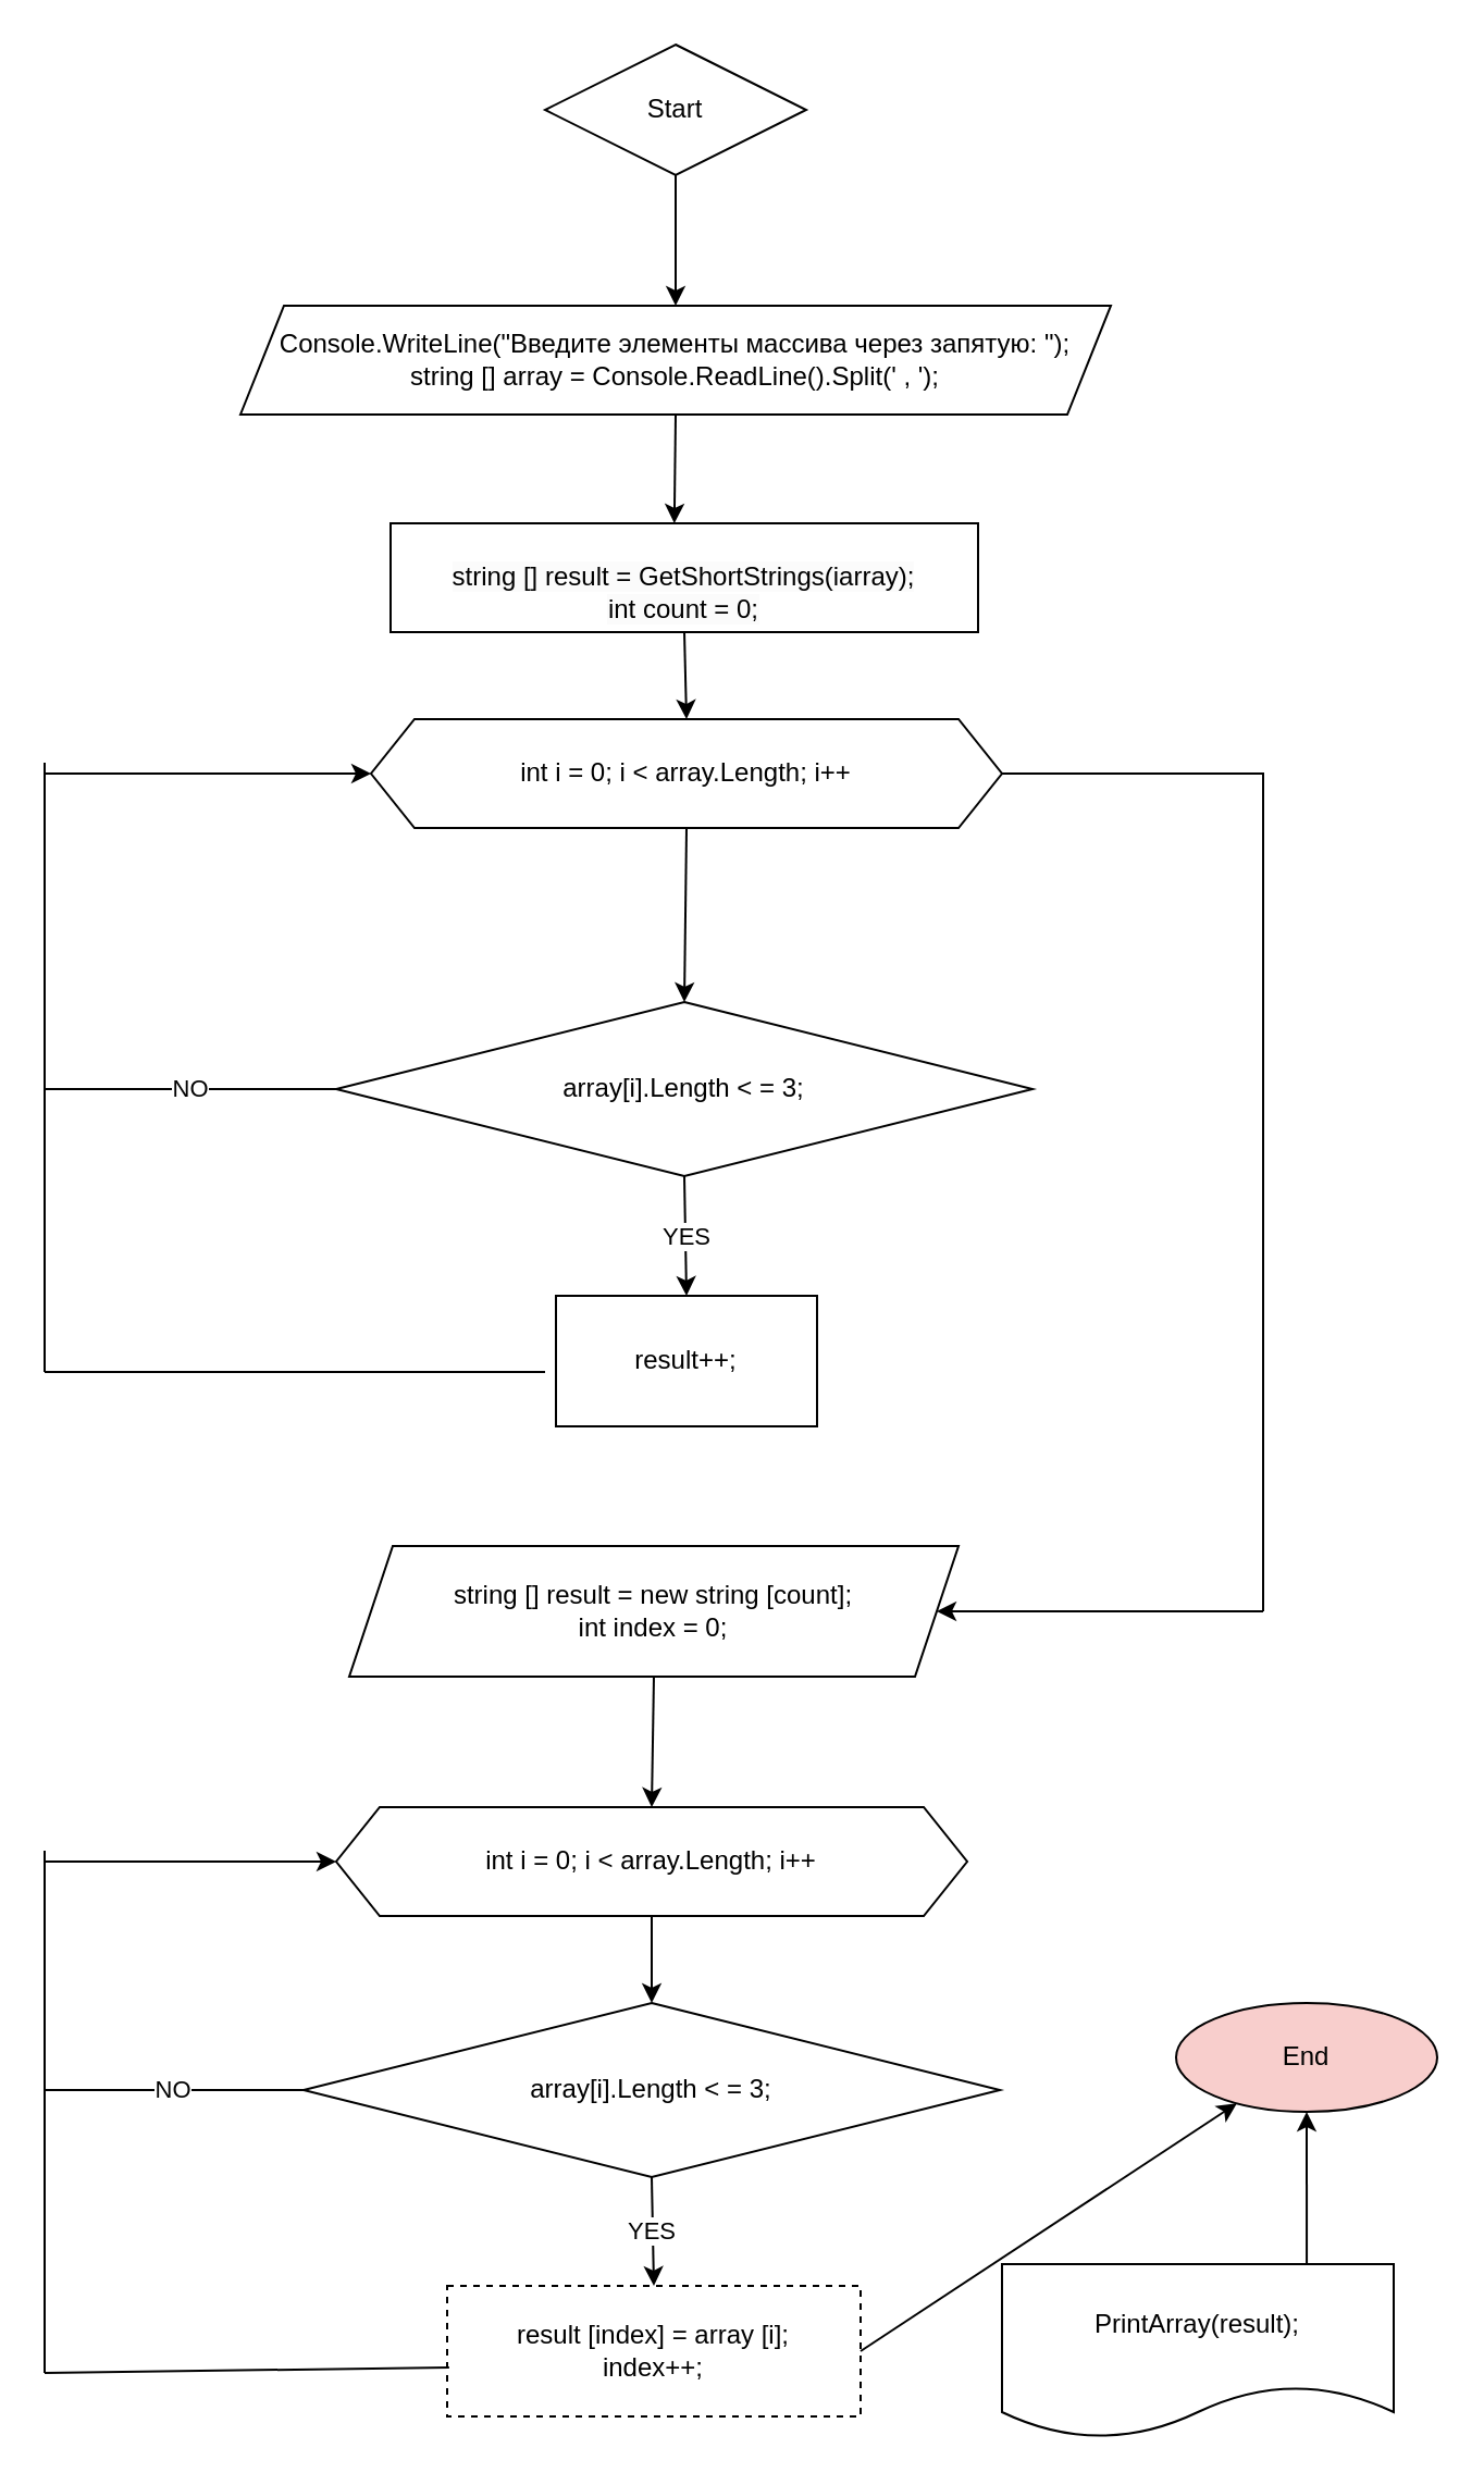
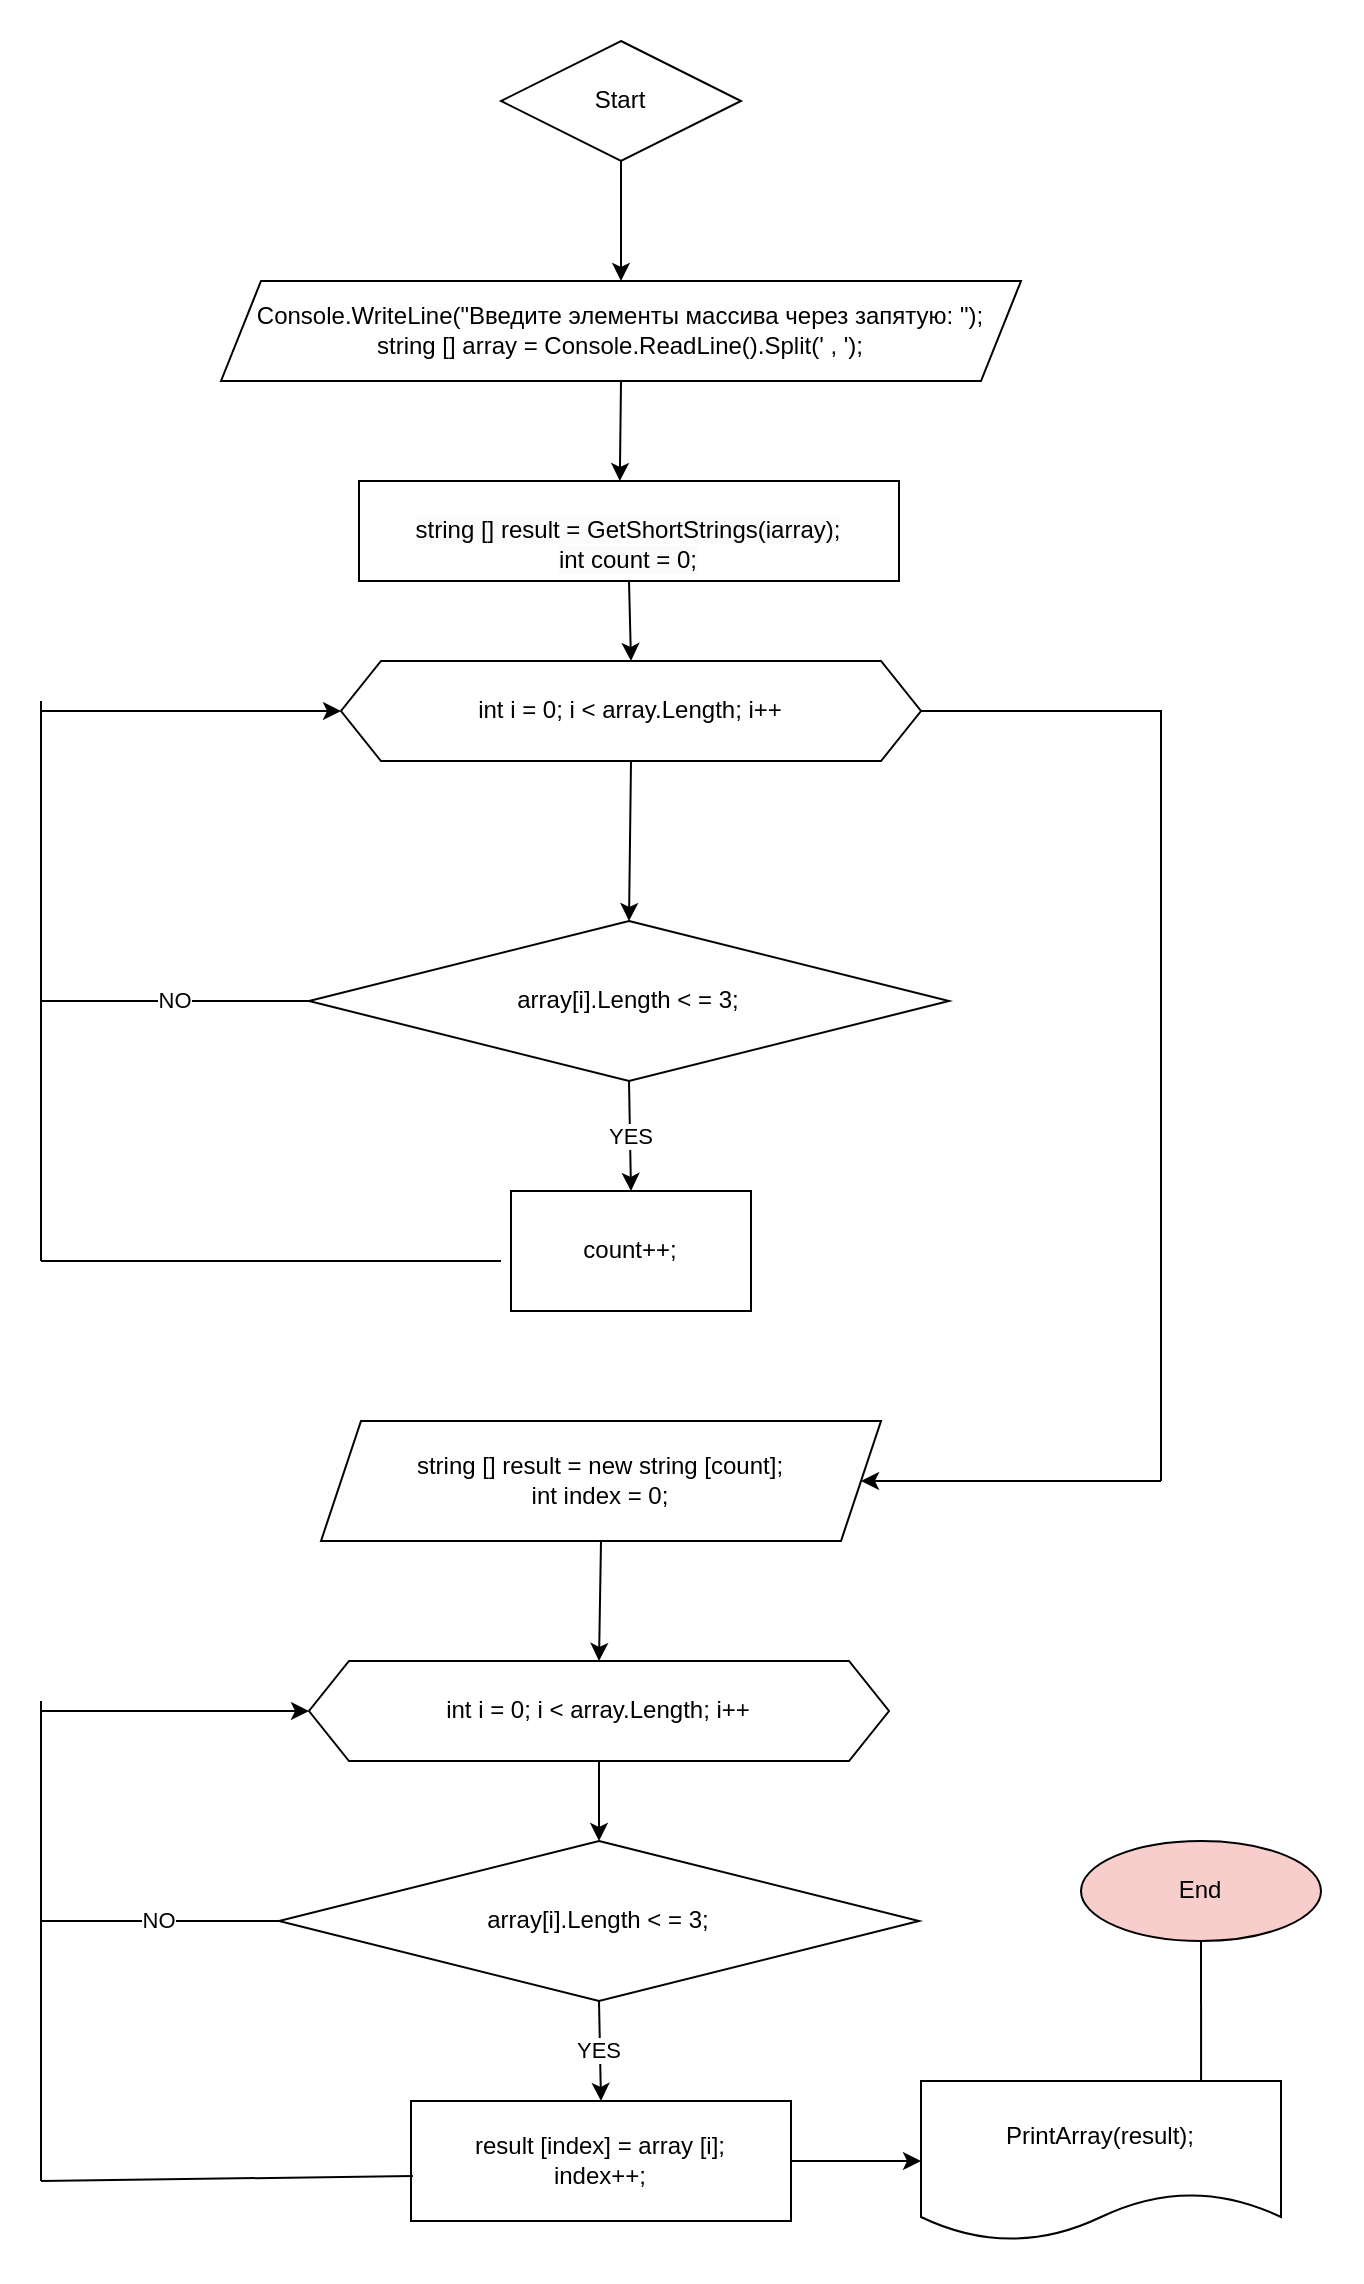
  <mxCell id="0" />
  <mxCell id="1" parent="0" />
  <mxCell id="2" value="Start" style="rhombus;whiteSpace=wrap;html=1;" vertex="1" parent="1"><mxGeometry x="250" y="20" width="120" height="60" as="geometry" /></mxCell>
  <mxCell id="3" value="" style="endArrow=classic;html=1;rounded=0;exitX=0.5;exitY=1;exitDx=0;exitDy=0;" edge="1" parent="1" source="22"><mxGeometry width="50" height="50" relative="1" as="geometry"><mxPoint x="280" y="300" as="sourcePoint" /><mxPoint x="310" y="170" as="targetPoint" /></mxGeometry></mxCell>
  <mxCell id="4" value="array[i].Length &amp;lt; = 3;" style="rhombus;whiteSpace=wrap;html=1;" vertex="1" parent="1"><mxGeometry x="154" y="460" width="320" height="80" as="geometry" /></mxCell>
  <mxCell id="5" value="int i = 0; i &amp;lt; array.Length; i++" style="shape=hexagon;perimeter=hexagonPerimeter2;whiteSpace=wrap;html=1;fixedSize=1;" vertex="1" parent="1"><mxGeometry x="170" y="330" width="290" height="50" as="geometry" /></mxCell>
  <mxCell id="6" value="" style="endArrow=classic;html=1;rounded=0;entryX=0.5;entryY=0;entryDx=0;entryDy=0;exitX=0.5;exitY=1;exitDx=0;exitDy=0;" edge="1" parent="1" source="34" target="5"><mxGeometry width="50" height="50" relative="1" as="geometry"><mxPoint x="310" y="270" as="sourcePoint" /><mxPoint x="330" y="250" as="targetPoint" /></mxGeometry></mxCell>
  <mxCell id="7" value="YES" style="endArrow=classic;html=1;rounded=0;exitX=0.5;exitY=1;exitDx=0;exitDy=0;entryX=0.5;entryY=0;entryDx=0;entryDy=0;" edge="1" parent="1" source="4" target="8"><mxGeometry width="50" height="50" relative="1" as="geometry"><mxPoint x="280" y="620" as="sourcePoint" /><mxPoint x="315" y="690" as="targetPoint" /></mxGeometry></mxCell>
- <mxCell id="8" value="result++;" style="rounded=0;whiteSpace=wrap;html=1;" vertex="1" parent="1"><mxGeometry x="255" y="595" width="120" height="60" as="geometry" /></mxCell>
+ <mxCell id="8" value="count++;" style="rounded=0;whiteSpace=wrap;html=1;" vertex="1" parent="1"><mxGeometry x="255" y="595" width="120" height="60" as="geometry" /></mxCell>
  <mxCell id="9" value="" style="endArrow=none;html=1;rounded=0;" edge="1" parent="1"><mxGeometry width="50" height="50" relative="1" as="geometry"><mxPoint x="20" y="520" as="sourcePoint" /><mxPoint x="20" y="350" as="targetPoint" /><Array as="points"><mxPoint x="20" y="460" /></Array></mxGeometry></mxCell>
  <mxCell id="10" value="NO" style="endArrow=none;html=1;rounded=0;exitX=0;exitY=0.5;exitDx=0;exitDy=0;" edge="1" parent="1" source="4"><mxGeometry width="50" height="50" relative="1" as="geometry"><mxPoint x="280" y="460" as="sourcePoint" /><mxPoint x="20" y="500" as="targetPoint" /></mxGeometry></mxCell>
  <mxCell id="11" value="" style="endArrow=classic;html=1;rounded=0;entryX=0;entryY=0.5;entryDx=0;entryDy=0;" edge="1" parent="1" target="5"><mxGeometry width="50" height="50" relative="1" as="geometry"><mxPoint x="20" y="355" as="sourcePoint" /><mxPoint x="160" y="419.5" as="targetPoint" /></mxGeometry></mxCell>
  <mxCell id="12" value="" style="endArrow=none;html=1;rounded=0;" edge="1" parent="1"><mxGeometry width="50" height="50" relative="1" as="geometry"><mxPoint x="20" y="630" as="sourcePoint" /><mxPoint x="20" y="520" as="targetPoint" /></mxGeometry></mxCell>
  <mxCell id="13" value="" style="endArrow=none;html=1;rounded=0;" edge="1" parent="1"><mxGeometry width="50" height="50" relative="1" as="geometry"><mxPoint x="20" y="630" as="sourcePoint" /><mxPoint x="250" y="630" as="targetPoint" /></mxGeometry></mxCell>
  <mxCell id="14" value="" style="endArrow=none;html=1;rounded=0;entryX=1;entryY=0.5;entryDx=0;entryDy=0;" edge="1" parent="1" target="5"><mxGeometry width="50" height="50" relative="1" as="geometry"><mxPoint x="580" y="370" as="sourcePoint" /><mxPoint x="330" y="490" as="targetPoint" /><Array as="points"><mxPoint x="580" y="355" /></Array></mxGeometry></mxCell>
  <mxCell id="15" value="" style="endArrow=none;html=1;rounded=0;" edge="1" parent="1"><mxGeometry width="50" height="50" relative="1" as="geometry"><mxPoint x="580" y="740" as="sourcePoint" /><mxPoint x="580" y="370" as="targetPoint" /></mxGeometry></mxCell>
  <mxCell id="16" value="" style="endArrow=classic;html=1;rounded=0;" edge="1" parent="1" target="17"><mxGeometry width="50" height="50" relative="1" as="geometry"><mxPoint x="580" y="740" as="sourcePoint" /><mxPoint x="370" y="850" as="targetPoint" /></mxGeometry></mxCell>
  <mxCell id="17" value="string [] result = new string [count];&lt;br&gt;int index = 0;" style="shape=parallelogram;perimeter=parallelogramPerimeter;whiteSpace=wrap;html=1;fixedSize=1;" vertex="1" parent="1"><mxGeometry x="160" y="710" width="280" height="60" as="geometry" /></mxCell>
  <mxCell id="18" value="" style="endArrow=classic;html=1;rounded=0;exitX=0.5;exitY=1;exitDx=0;exitDy=0;entryX=0.5;entryY=0;entryDx=0;entryDy=0;" edge="1" parent="1" source="17" target="19"><mxGeometry width="50" height="50" relative="1" as="geometry"><mxPoint x="330" y="820" as="sourcePoint" /><mxPoint x="300" y="950" as="targetPoint" /></mxGeometry></mxCell>
  <mxCell id="19" value="int i = 0; i &amp;lt; array.Length; i++" style="shape=hexagon;perimeter=hexagonPerimeter2;whiteSpace=wrap;html=1;fixedSize=1;" vertex="1" parent="1"><mxGeometry x="154" y="830" width="290" height="50" as="geometry" /></mxCell>
  <mxCell id="20" value="array[i].Length &amp;lt; = 3;" style="rhombus;whiteSpace=wrap;html=1;" vertex="1" parent="1"><mxGeometry x="139" y="920" width="320" height="80" as="geometry" /></mxCell>
  <mxCell id="21" value="" style="endArrow=classic;html=1;rounded=0;exitX=0.5;exitY=1;exitDx=0;exitDy=0;" edge="1" parent="1" source="2" target="22"><mxGeometry width="50" height="50" relative="1" as="geometry"><mxPoint x="310" y="100" as="sourcePoint" /><mxPoint x="310" y="170" as="targetPoint" /></mxGeometry></mxCell>
  <mxCell id="22" value="Console.WriteLine(&quot;Введите элементы массива через запятую: &quot;);&lt;br&gt;string [] array = Console.ReadLine().Split(' , ');" style="shape=parallelogram;perimeter=parallelogramPerimeter;whiteSpace=wrap;html=1;fixedSize=1;" vertex="1" parent="1"><mxGeometry x="110" y="140" width="400" height="50" as="geometry" /></mxCell>
  <mxCell id="23" value="" style="endArrow=classic;html=1;rounded=0;exitX=0.5;exitY=1;exitDx=0;exitDy=0;entryX=0.5;entryY=0;entryDx=0;entryDy=0;" edge="1" parent="1" source="5" target="4"><mxGeometry width="50" height="50" relative="1" as="geometry"><mxPoint x="330" y="430" as="sourcePoint" /><mxPoint x="380" y="380" as="targetPoint" /></mxGeometry></mxCell>
  <mxCell id="24" value="" style="endArrow=classic;html=1;rounded=0;exitX=0.5;exitY=1;exitDx=0;exitDy=0;entryX=0.5;entryY=0;entryDx=0;entryDy=0;" edge="1" parent="1" source="19" target="20"><mxGeometry width="50" height="50" relative="1" as="geometry"><mxPoint x="330" y="990" as="sourcePoint" /><mxPoint x="380" y="940" as="targetPoint" /></mxGeometry></mxCell>
- <mxCell id="25" value="result [index] = array [i];&lt;br&gt;index++;" style="rounded=0;whiteSpace=wrap;html=1;dashed=1;" vertex="1" parent="1"><mxGeometry x="205" y="1050" width="190" height="60" as="geometry" /></mxCell>
+ <mxCell id="25" value="result [index] = array [i];&lt;br&gt;index++;" style="rounded=0;whiteSpace=wrap;html=1;" vertex="1" parent="1"><mxGeometry x="205" y="1050" width="190" height="60" as="geometry" /></mxCell>
  <mxCell id="26" value="YES" style="endArrow=classic;html=1;rounded=0;exitX=0.5;exitY=1;exitDx=0;exitDy=0;entryX=0.5;entryY=0;entryDx=0;entryDy=0;" edge="1" parent="1" source="20" target="25"><mxGeometry width="50" height="50" relative="1" as="geometry"><mxPoint x="330" y="910" as="sourcePoint" /><mxPoint x="380" y="860" as="targetPoint" /></mxGeometry></mxCell>
  <mxCell id="27" value="NO" style="endArrow=none;html=1;rounded=0;exitX=0;exitY=0.5;exitDx=0;exitDy=0;" edge="1" parent="1" source="20"><mxGeometry width="50" height="50" relative="1" as="geometry"><mxPoint x="130" y="960" as="sourcePoint" /><mxPoint x="20" y="960" as="targetPoint" /></mxGeometry></mxCell>
  <mxCell id="28" value="" style="endArrow=none;html=1;rounded=0;exitX=0.005;exitY=0.625;exitDx=0;exitDy=0;exitPerimeter=0;" edge="1" parent="1" source="25"><mxGeometry width="50" height="50" relative="1" as="geometry"><mxPoint x="200" y="1090" as="sourcePoint" /><mxPoint x="20" y="1090" as="targetPoint" /></mxGeometry></mxCell>
  <mxCell id="29" value="" style="endArrow=none;html=1;rounded=0;" edge="1" parent="1"><mxGeometry width="50" height="50" relative="1" as="geometry"><mxPoint x="20" y="1090" as="sourcePoint" /><mxPoint x="20" y="850" as="targetPoint" /></mxGeometry></mxCell>
  <mxCell id="30" value="" style="endArrow=classic;html=1;rounded=0;entryX=0;entryY=0.5;entryDx=0;entryDy=0;" edge="1" parent="1" target="19"><mxGeometry width="50" height="50" relative="1" as="geometry"><mxPoint x="20" y="855" as="sourcePoint" /><mxPoint x="380" y="940" as="targetPoint" /></mxGeometry></mxCell>
- <mxCell id="31" value="" style="endArrow=classic;html=1;rounded=0;exitX=1;exitY=0.5;exitDx=0;exitDy=0;" edge="1" parent="1" source="25" target="36"><mxGeometry width="50" height="50" relative="1" as="geometry"><mxPoint x="330" y="1150" as="sourcePoint" /><mxPoint x="470" y="1080" as="targetPoint" /></mxGeometry></mxCell>
+ <mxCell id="31" value="" style="endArrow=classic;html=1;rounded=0;exitX=1;exitY=0.5;exitDx=0;exitDy=0;" edge="1" parent="1" source="25" target="32"><mxGeometry width="50" height="50" relative="1" as="geometry"><mxPoint x="330" y="1150" as="sourcePoint" /><mxPoint x="470" y="1080" as="targetPoint" /></mxGeometry></mxCell>
  <mxCell id="32" value="PrintArray(result);" style="shape=document;whiteSpace=wrap;html=1;boundedLbl=1;" vertex="1" parent="1"><mxGeometry x="460" y="1040" width="180" height="80" as="geometry" /></mxCell>
  <mxCell id="33" value="" style="endArrow=classic;html=1;rounded=0;entryX=0.483;entryY=0;entryDx=0;entryDy=0;exitX=0.5;exitY=1;exitDx=0;exitDy=0;entryPerimeter=0;" edge="1" parent="1" source="22" target="34"><mxGeometry width="50" height="50" relative="1" as="geometry"><mxPoint x="310" y="190" as="sourcePoint" /><mxPoint x="310" y="330" as="targetPoint" /></mxGeometry></mxCell>
  <mxCell id="34" value="&lt;span style=&quot;color: rgb(0, 0, 0); font-family: Helvetica; font-size: 12px; font-style: normal; font-variant-ligatures: normal; font-variant-caps: normal; font-weight: 400; letter-spacing: normal; orphans: 2; text-align: center; text-indent: 0px; text-transform: none; widows: 2; word-spacing: 0px; -webkit-text-stroke-width: 0px; background-color: rgb(251, 251, 251); text-decoration-thickness: initial; text-decoration-style: initial; text-decoration-color: initial; float: none; display: inline !important;&quot;&gt;&lt;br&gt;string [] result = GetShortStrings(iarray);&lt;/span&gt;&lt;br style=&quot;border-color: var(--border-color); color: rgb(0, 0, 0); font-family: Helvetica; font-size: 12px; font-style: normal; font-variant-ligatures: normal; font-variant-caps: normal; font-weight: 400; letter-spacing: normal; orphans: 2; text-align: center; text-indent: 0px; text-transform: none; widows: 2; word-spacing: 0px; -webkit-text-stroke-width: 0px; background-color: rgb(251, 251, 251); text-decoration-thickness: initial; text-decoration-style: initial; text-decoration-color: initial;&quot;&gt;&lt;span style=&quot;color: rgb(0, 0, 0); font-family: Helvetica; font-size: 12px; font-style: normal; font-variant-ligatures: normal; font-variant-caps: normal; font-weight: 400; letter-spacing: normal; orphans: 2; text-align: center; text-indent: 0px; text-transform: none; widows: 2; word-spacing: 0px; -webkit-text-stroke-width: 0px; background-color: rgb(251, 251, 251); text-decoration-thickness: initial; text-decoration-style: initial; text-decoration-color: initial; float: none; display: inline !important;&quot;&gt;int count = 0;&lt;/span&gt;" style="rounded=0;whiteSpace=wrap;html=1;" vertex="1" parent="1"><mxGeometry x="179" y="240" width="270" height="50" as="geometry" /></mxCell>
- <mxCell id="35" value="" style="endArrow=classic;html=1;rounded=0;exitX=0.778;exitY=0;exitDx=0;exitDy=0;exitPerimeter=0;" edge="1" parent="1" source="32" target="36"><mxGeometry width="50" height="50" relative="1" as="geometry"><mxPoint x="600" y="1030" as="sourcePoint" /><mxPoint x="600" y="930" as="targetPoint" /></mxGeometry></mxCell>
+ <mxCell id="35" value="" style="endArrow=none;html=1;rounded=0;exitX=0.778;exitY=0;exitDx=0;exitDy=0;exitPerimeter=0;" edge="1" parent="1" source="32" target="36"><mxGeometry width="50" height="50" relative="1" as="geometry"><mxPoint x="600" y="1030" as="sourcePoint" /><mxPoint x="600" y="930" as="targetPoint" /></mxGeometry></mxCell>
  <mxCell id="36" value="End" style="ellipse;whiteSpace=wrap;html=1;fillColor=#f8cecc;" vertex="1" parent="1"><mxGeometry x="540" y="920" width="120" height="50" as="geometry" /></mxCell>
